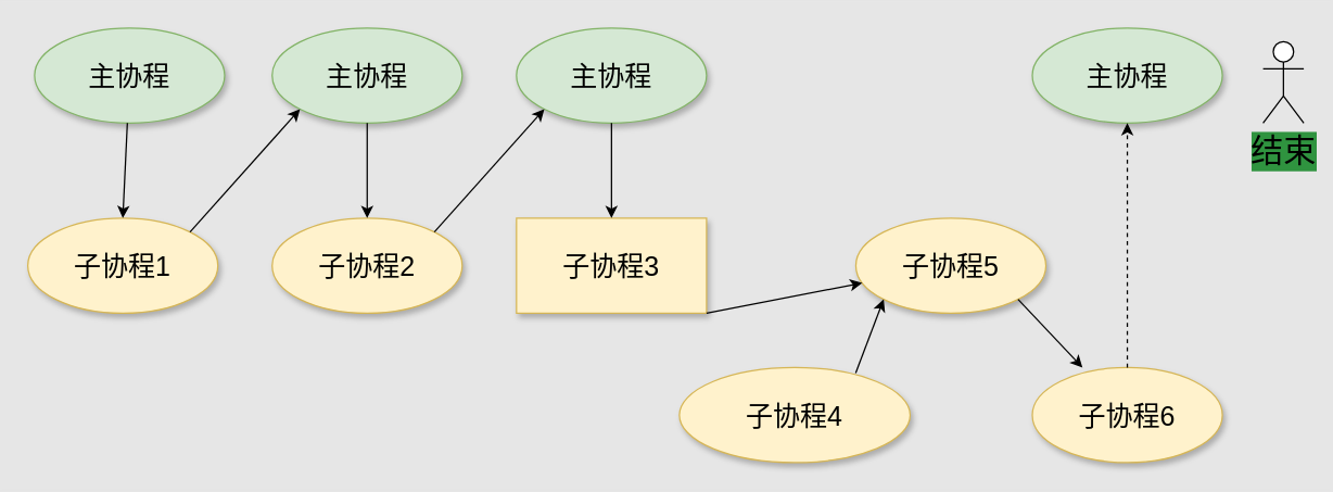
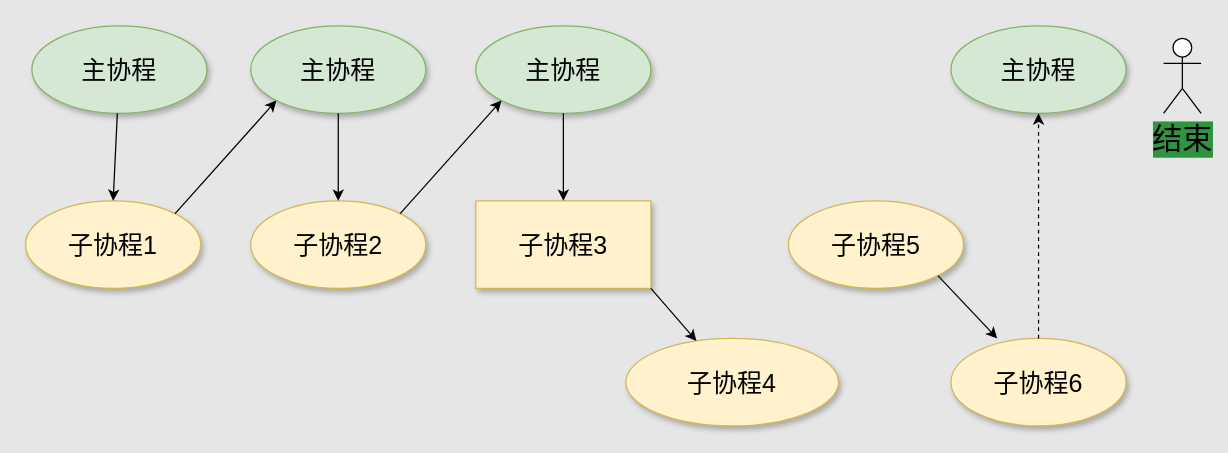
  <mxCell id="0" />
  <mxCell id="1" parent="0" />
  <mxCell id="2" value="&lt;font face=&quot;Helvetica&quot; style=&quot;font-size: 20px;&quot;&gt;主协程&lt;/font&gt;" style="ellipse;whiteSpace=wrap;html=1;fillColor=#d5e8d4;strokeColor=#82b366;shadow=1;fontSize=20;" parent="1" vertex="1"><mxGeometry x="25" y="20" width="140" height="70" as="geometry" /></mxCell>
  <mxCell id="3" value="&lt;font face=&quot;Helvetica&quot; style=&quot;font-size: 20px;&quot;&gt;主协程&lt;/font&gt;" style="ellipse;whiteSpace=wrap;html=1;fillColor=#d5e8d4;strokeColor=#82b366;shadow=1;fontSize=20;" parent="1" vertex="1"><mxGeometry x="760" y="20" width="140" height="70" as="geometry" /></mxCell>
  <mxCell id="4" value="&lt;font face=&quot;Helvetica&quot; style=&quot;font-size: 20px;&quot;&gt;主协程&lt;/font&gt;" style="ellipse;whiteSpace=wrap;html=1;fillColor=#d5e8d4;strokeColor=#82b366;shadow=1;fontSize=20;" parent="1" vertex="1"><mxGeometry x="380" y="20" width="140" height="70" as="geometry" /></mxCell>
  <mxCell id="5" value="&lt;font face=&quot;Helvetica&quot; style=&quot;font-size: 20px;&quot;&gt;子协程1&lt;/font&gt;" style="ellipse;whiteSpace=wrap;html=1;fillColor=#fff2cc;strokeColor=#d6b656;shadow=1;fontSize=20;" parent="1" vertex="1"><mxGeometry x="20" y="160" width="140" height="70" as="geometry" /></mxCell>
  <mxCell id="6" value="&lt;font face=&quot;Helvetica&quot; style=&quot;font-size: 20px;&quot;&gt;子协程2&lt;/font&gt;" style="ellipse;whiteSpace=wrap;html=1;fillColor=#fff2cc;strokeColor=#d6b656;shadow=1;fontSize=20;" parent="1" vertex="1"><mxGeometry x="200" y="160" width="140" height="70" as="geometry" /></mxCell>
  <mxCell id="7" value="&lt;font face=&quot;Helvetica&quot; style=&quot;font-size: 20px;&quot;&gt;子协程3&lt;/font&gt;" style="whiteSpace=wrap;html=1;fillColor=#fff2cc;strokeColor=#d6b656;shadow=1;fontSize=20;rounded=0;" parent="1" vertex="1"><mxGeometry x="380" y="160" width="140" height="70" as="geometry" /></mxCell>
  <mxCell id="8" value="&lt;font face=&quot;Helvetica&quot; style=&quot;font-size: 20px;&quot;&gt;主协程&lt;/font&gt;" style="ellipse;whiteSpace=wrap;html=1;fillColor=#d5e8d4;strokeColor=#82b366;shadow=1;fontSize=20;" parent="1" vertex="1"><mxGeometry x="200" y="20" width="140" height="70" as="geometry" /></mxCell>
  <mxCell id="9" value="结束" style="shape=umlActor;verticalLabelPosition=bottom;verticalAlign=top;html=1;outlineConnect=0;labelBackgroundColor=#2f933f;fontSize=24;" parent="1" vertex="1"><mxGeometry x="930" y="30" width="30" height="60" as="geometry" /></mxCell>
  <mxCell id="10" value="" style="endArrow=classic;html=1;labelBackgroundColor=#151d1e;fontSize=20;entryX=0.5;entryY=0;entryDx=0;entryDy=0;" parent="1" source="2" target="5" edge="1"><mxGeometry width="50" height="50" relative="1" as="geometry"><mxPoint x="140" y="80" as="sourcePoint" /><mxPoint x="190" y="30" as="targetPoint" /></mxGeometry></mxCell>
  <mxCell id="11" value="" style="endArrow=classic;html=1;labelBackgroundColor=#151d1e;fontSize=20;exitX=1;exitY=0;exitDx=0;exitDy=0;entryX=0;entryY=1;entryDx=0;entryDy=0;" parent="1" source="5" edge="1" target="8"><mxGeometry width="50" height="50" relative="1" as="geometry"><mxPoint x="200" y="160" as="sourcePoint" /><mxPoint x="260" y="90" as="targetPoint" /></mxGeometry></mxCell>
  <mxCell id="12" value="" style="endArrow=classic;html=1;labelBackgroundColor=#151d1e;fontSize=20;exitX=0.5;exitY=1;exitDx=0;exitDy=0;entryX=0.5;entryY=0;entryDx=0;entryDy=0;" parent="1" target="6" edge="1" source="8"><mxGeometry width="50" height="50" relative="1" as="geometry"><mxPoint x="310.003" y="89.995" as="sourcePoint" /><mxPoint x="333.22" y="160.37" as="targetPoint" /></mxGeometry></mxCell>
  <mxCell id="13" value="" style="endArrow=classic;html=1;labelBackgroundColor=#151d1e;fontSize=20;exitX=1;exitY=0;exitDx=0;exitDy=0;entryX=0;entryY=1;entryDx=0;entryDy=0;" parent="1" edge="1" target="4" source="6"><mxGeometry width="50" height="50" relative="1" as="geometry"><mxPoint x="389.04" y="150" as="sourcePoint" /><mxPoint x="450" y="92.03" as="targetPoint" /></mxGeometry></mxCell>
  <mxCell id="14" value="" style="endArrow=classic;html=1;labelBackgroundColor=#151d1e;fontSize=20;exitX=0.5;exitY=1;exitDx=0;exitDy=0;entryX=0.5;entryY=0;entryDx=0;entryDy=0;" parent="1" source="4" target="7" edge="1"><mxGeometry width="50" height="50" relative="1" as="geometry"><mxPoint x="520" y="80" as="sourcePoint" /><mxPoint x="550" y="150" as="targetPoint" /></mxGeometry></mxCell>
  <mxCell id="15" value="&lt;font face=&quot;Helvetica&quot; style=&quot;font-size: 20px;&quot;&gt;子协程4&lt;/font&gt;" style="ellipse;whiteSpace=wrap;html=1;fillColor=#fff2cc;strokeColor=#d6b656;shadow=1;fontSize=20;" vertex="1" parent="1"><mxGeometry x="500" y="270" width="170" height="70" as="geometry" /></mxCell>
  <mxCell id="16" value="&lt;font face=&quot;Helvetica&quot; style=&quot;font-size: 20px;&quot;&gt;子协程5&lt;/font&gt;" style="ellipse;whiteSpace=wrap;html=1;fillColor=#fff2cc;strokeColor=#d6b656;shadow=1;fontSize=20;" vertex="1" parent="1"><mxGeometry x="630" y="160" width="140" height="70" as="geometry" /></mxCell>
  <mxCell id="17" value="&lt;font face=&quot;Helvetica&quot; style=&quot;font-size: 20px;&quot;&gt;子协程6&lt;/font&gt;" style="ellipse;whiteSpace=wrap;html=1;fillColor=#fff2cc;strokeColor=#d6b656;shadow=1;fontSize=20;" vertex="1" parent="1"><mxGeometry x="760" y="270" width="140" height="70" as="geometry" /></mxCell>
- <mxCell id="18" value="" style="endArrow=classic;html=1;labelBackgroundColor=#151d1e;fontSize=20;exitX=1;exitY=1;exitDx=0;exitDy=0;" edge="1" parent="1" source="7" target="16"><mxGeometry width="50" height="50" relative="1" as="geometry"><mxPoint x="490" y="210" as="sourcePoint" /><mxPoint x="490" y="280" as="targetPoint" /></mxGeometry></mxCell>
+ <mxCell id="18" value="" style="endArrow=classic;html=1;labelBackgroundColor=#151d1e;fontSize=20;exitX=1;exitY=1;exitDx=0;exitDy=0;" edge="1" parent="1" source="7" target="15"><mxGeometry width="50" height="50" relative="1" as="geometry"><mxPoint x="490" y="210" as="sourcePoint" /><mxPoint x="490" y="280" as="targetPoint" /></mxGeometry></mxCell>
  <mxCell id="19" value="" style="endArrow=classic;html=1;labelBackgroundColor=#151d1e;fontSize=20;exitX=1;exitY=1;exitDx=0;exitDy=0;entryX=0.264;entryY=0;entryDx=0;entryDy=0;entryPerimeter=0;" edge="1" parent="1" source="16" target="17"><mxGeometry width="50" height="50" relative="1" as="geometry"><mxPoint x="710" y="219.75" as="sourcePoint" /><mxPoint x="760.503" y="280.001" as="targetPoint" /></mxGeometry></mxCell>
- <mxCell id="20" value="" style="endArrow=classic;html=1;labelBackgroundColor=#151d1e;fontSize=20;exitX=0.764;exitY=0.057;exitDx=0;exitDy=0;entryX=0;entryY=1;entryDx=0;entryDy=0;exitPerimeter=0;" edge="1" parent="1" source="15" target="16"><mxGeometry width="50" height="50" relative="1" as="geometry"><mxPoint x="729.497" y="229.749" as="sourcePoint" /><mxPoint x="750.503" y="300.251" as="targetPoint" /></mxGeometry></mxCell>
  <mxCell id="21" value="" style="endArrow=classic;html=1;labelBackgroundColor=#151d1e;fontSize=20;exitX=0.5;exitY=0;exitDx=0;exitDy=0;entryX=0.5;entryY=1;entryDx=0;entryDy=0;dashed=1;" edge="1" parent="1" source="17" target="3"><mxGeometry width="50" height="50" relative="1" as="geometry"><mxPoint x="616.96" y="283.99" as="sourcePoint" /><mxPoint x="660.503" y="229.749" as="targetPoint" /></mxGeometry></mxCell>
